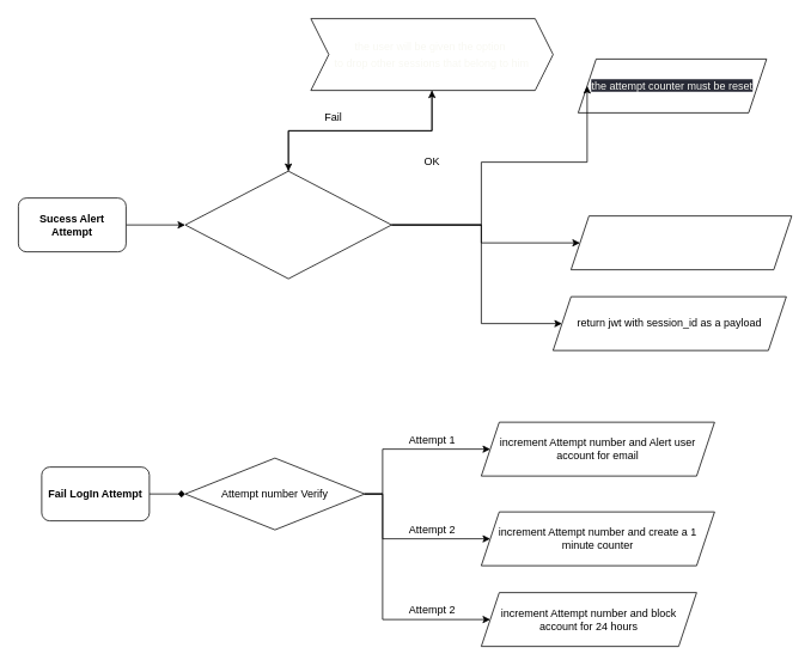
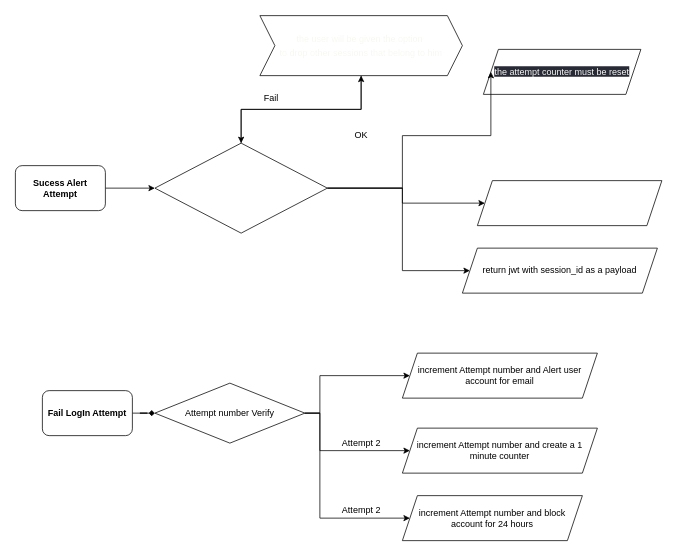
  <mxCell id="0" />
  <mxCell id="1" parent="0" />
  <mxCell id="2" value="" style="edgeStyle=orthogonalEdgeStyle;rounded=0;orthogonalLoop=1;jettySize=auto;html=1;endArrow=diamond;" parent="1" source="3" target="5" edge="1"><mxGeometry relative="1" as="geometry" /></mxCell>
- <mxCell id="3" value="Fail LogIn Attempt" style="rounded=1;whiteSpace=wrap;html=1;fontStyle=1" parent="1" vertex="1"><mxGeometry x="46" y="520" width="120" height="60" as="geometry" /></mxCell>
+ <mxCell id="3" value="Fail LogIn Attempt" style="rounded=1;whiteSpace=wrap;html=1;fontStyle=1" parent="1" vertex="1"><mxGeometry x="56" y="520" width="120" height="60" as="geometry" /></mxCell>
  <mxCell id="4" value="" style="edgeStyle=orthogonalEdgeStyle;rounded=0;orthogonalLoop=1;jettySize=auto;html=1;" parent="1" source="5" target="6" edge="1"><mxGeometry relative="1" as="geometry"><Array as="points"><mxPoint x="426" y="550" /><mxPoint x="426" y="500" /></Array></mxGeometry></mxCell>
  <mxCell id="5" value="Attempt number Verify" style="rhombus;whiteSpace=wrap;html=1;" parent="1" vertex="1"><mxGeometry x="206" y="510" width="200" height="80" as="geometry" /></mxCell>
  <mxCell id="6" value="increment Attempt number and Alert user account for email" style="shape=parallelogram;perimeter=parallelogramPerimeter;whiteSpace=wrap;html=1;fixedSize=1;" parent="1" vertex="1"><mxGeometry x="536" y="470" width="260" height="60" as="geometry" /></mxCell>
- <mxCell id="7" value="Attempt 1" style="text;html=1;align=center;verticalAlign=middle;resizable=0;points=[];autosize=1;" parent="1" vertex="1"><mxGeometry x="446" y="480" width="70" height="20" as="geometry" /></mxCell>
  <mxCell id="8" value="" style="edgeStyle=orthogonalEdgeStyle;rounded=0;orthogonalLoop=1;jettySize=auto;html=1;" parent="1" source="5" target="9" edge="1"><mxGeometry relative="1" as="geometry"><mxPoint x="436" y="650" as="sourcePoint" /><Array as="points"><mxPoint x="426" y="550" /><mxPoint x="426" y="600" /></Array></mxGeometry></mxCell>
  <mxCell id="9" value="increment Attempt number and create a 1 minute counter" style="shape=parallelogram;perimeter=parallelogramPerimeter;whiteSpace=wrap;html=1;fixedSize=1;" parent="1" vertex="1"><mxGeometry x="536" y="570" width="260" height="60" as="geometry" /></mxCell>
  <mxCell id="10" value="Attempt 2" style="text;html=1;align=center;verticalAlign=middle;resizable=0;points=[];autosize=1;" parent="1" vertex="1"><mxGeometry x="446" y="580" width="70" height="20" as="geometry" /></mxCell>
  <mxCell id="11" value="" style="edgeStyle=orthogonalEdgeStyle;rounded=0;orthogonalLoop=1;jettySize=auto;html=1;exitX=1;exitY=0.5;exitDx=0;exitDy=0;entryX=0;entryY=0.5;entryDx=0;entryDy=0;" parent="1" source="5" target="12" edge="1"><mxGeometry relative="1" as="geometry"><mxPoint x="446" y="660" as="sourcePoint" /><Array as="points"><mxPoint x="426" y="550" /><mxPoint x="426" y="690" /></Array></mxGeometry></mxCell>
  <mxCell id="12" value="increment Attempt number and block account for 24 hours" style="shape=parallelogram;perimeter=parallelogramPerimeter;whiteSpace=wrap;html=1;fixedSize=1;" parent="1" vertex="1"><mxGeometry x="536" y="660" width="240" height="60" as="geometry" /></mxCell>
  <mxCell id="13" value="Attempt 2" style="text;html=1;align=center;verticalAlign=middle;resizable=0;points=[];autosize=1;" parent="1" vertex="1"><mxGeometry x="446" y="670" width="70" height="20" as="geometry" /></mxCell>
  <mxCell id="14" value="" style="edgeStyle=orthogonalEdgeStyle;rounded=0;orthogonalLoop=1;jettySize=auto;html=1;" parent="1" source="15" target="22" edge="1"><mxGeometry relative="1" as="geometry" /></mxCell>
  <mxCell id="15" value="Sucess Alert Attempt" style="rounded=1;whiteSpace=wrap;html=1;fontStyle=1" parent="1" vertex="1"><mxGeometry x="20" y="220" width="120" height="60" as="geometry" /></mxCell>
  <mxCell id="16" value="&lt;span style=&quot;color: rgb(248 , 248 , 242) ; background-color: rgb(40 , 42 , 54)&quot;&gt;&lt;font style=&quot;font-size: 12px&quot;&gt;the&amp;nbsp;attempt&amp;nbsp;counter&amp;nbsp;must&amp;nbsp;be&amp;nbsp;reset&lt;/font&gt;&lt;/span&gt;" style="shape=parallelogram;perimeter=parallelogramPerimeter;whiteSpace=wrap;html=1;fixedSize=1;" parent="1" vertex="1"><mxGeometry x="644" y="65" width="210" height="60" as="geometry" /></mxCell>
  <mxCell id="17" value="&lt;span style=&quot;text-align: left ; line-height: 120%&quot;&gt;&lt;font style=&quot;font-size: 12px&quot; color=&quot;#ffffff&quot;&gt;create access session and register ip, browser and user actions&lt;/font&gt;&lt;/span&gt;" style="shape=parallelogram;perimeter=parallelogramPerimeter;whiteSpace=wrap;html=1;fixedSize=1;" parent="1" vertex="1"><mxGeometry x="636" y="240" width="246" height="60" as="geometry" /></mxCell>
  <mxCell id="18" style="edgeStyle=orthogonalEdgeStyle;rounded=0;orthogonalLoop=1;jettySize=auto;html=1;entryX=0;entryY=0.5;entryDx=0;entryDy=0;" parent="1" source="22" target="16" edge="1"><mxGeometry relative="1" as="geometry"><Array as="points"><mxPoint x="536" y="250" /><mxPoint x="536" y="180" /></Array></mxGeometry></mxCell>
  <mxCell id="19" style="edgeStyle=orthogonalEdgeStyle;rounded=0;orthogonalLoop=1;jettySize=auto;html=1;entryX=0;entryY=0.5;entryDx=0;entryDy=0;" parent="1" source="22" target="17" edge="1"><mxGeometry relative="1" as="geometry" /></mxCell>
  <mxCell id="20" style="edgeStyle=orthogonalEdgeStyle;rounded=0;orthogonalLoop=1;jettySize=auto;html=1;entryX=0;entryY=0.5;entryDx=0;entryDy=0;" parent="1" source="22" target="23" edge="1"><mxGeometry relative="1" as="geometry"><Array as="points"><mxPoint x="536" y="250" /><mxPoint x="536" y="360" /></Array></mxGeometry></mxCell>
  <mxCell id="21" value="" style="edgeStyle=orthogonalEdgeStyle;rounded=0;orthogonalLoop=1;jettySize=auto;html=1;" edge="1" parent="1" source="22" target="26"><mxGeometry relative="1" as="geometry" /></mxCell>
  <mxCell id="22" value="&lt;span style=&quot;color: rgb(255 , 255 , 255)&quot;&gt;check the number of simultaneous sessions allowed for the user&lt;/span&gt;" style="rhombus;whiteSpace=wrap;html=1;" parent="1" vertex="1"><mxGeometry x="206" y="190" width="230" height="120" as="geometry" /></mxCell>
  <mxCell id="23" value="return jwt with session_id as a payload" style="shape=parallelogram;perimeter=parallelogramPerimeter;whiteSpace=wrap;html=1;fixedSize=1;" parent="1" vertex="1"><mxGeometry x="616" y="330" width="260" height="60" as="geometry" /></mxCell>
  <mxCell id="24" value="OK" style="text;html=1;align=center;verticalAlign=middle;resizable=0;points=[];autosize=1;" vertex="1" parent="1"><mxGeometry x="466" y="170" width="30" height="20" as="geometry" /></mxCell>
  <mxCell id="25" style="edgeStyle=orthogonalEdgeStyle;rounded=0;orthogonalLoop=1;jettySize=auto;html=1;" edge="1" parent="1" source="26" target="22"><mxGeometry relative="1" as="geometry"><mxPoint x="446" y="230" as="targetPoint" /></mxGeometry></mxCell>
  <mxCell id="26" value="&lt;div style=&quot;color: rgb(248 , 248 , 242) ; line-height: 19px&quot;&gt;the&amp;nbsp;user&amp;nbsp;will&amp;nbsp;be&amp;nbsp;given&amp;nbsp;the&amp;nbsp;option&amp;nbsp;&lt;/div&gt;&lt;div style=&quot;color: rgb(248 , 248 , 242) ; line-height: 19px&quot;&gt;to&amp;nbsp;drop&amp;nbsp;other&amp;nbsp;sessions&amp;nbsp;that&amp;nbsp;belong&amp;nbsp;to&amp;nbsp;him&lt;br&gt;&lt;/div&gt;" style="shape=step;perimeter=stepPerimeter;html=1;fixedSize=1;align=center;whiteSpace=wrap;" vertex="1" parent="1"><mxGeometry x="346" y="20" width="270" height="80" as="geometry" /></mxCell>
- <mxCell id="27" value="Fail" style="text;html=1;align=center;verticalAlign=middle;resizable=0;points=[];autosize=1;" vertex="1" parent="1"><mxGeometry x="356" y="120" width="30" height="20" as="geometry" /></mxCell>
+ <mxCell id="27" value="Fail" style="text;html=1;align=center;verticalAlign=middle;resizable=0;points=[];autosize=1;" vertex="1" parent="1"><mxGeometry x="346" y="120" width="30" height="20" as="geometry" /></mxCell>
